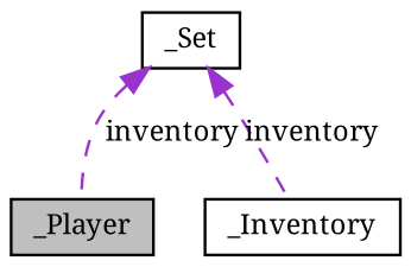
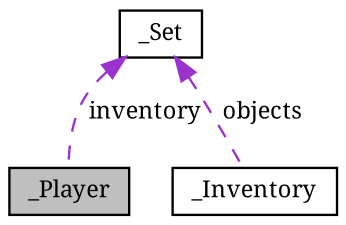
  digraph {
    fontname="Noto Serif"
    node [color=black fillcolor=white fontname="Noto Serif" fontsize=10 shape=record style=filled]
    edge [color=darkorchid3 dir=back fontname="Noto Serif" fontsize=10 labelfontname=Helvetica labelfontsize=10 style=dashed]
    n1 [fillcolor=grey75 fontcolor=black height=0.2 label=_Player width=0.4]
    n2 [height=0.2 label=_Inventory width=0.4]
    n3 [height=0.2 label=_Set width=0.4]
    n3 -> n1 [label=" inventory"]
-   n3 -> n2 [label=" inventory"]
+   n3 -> n2 [label=" objects"]
  }
